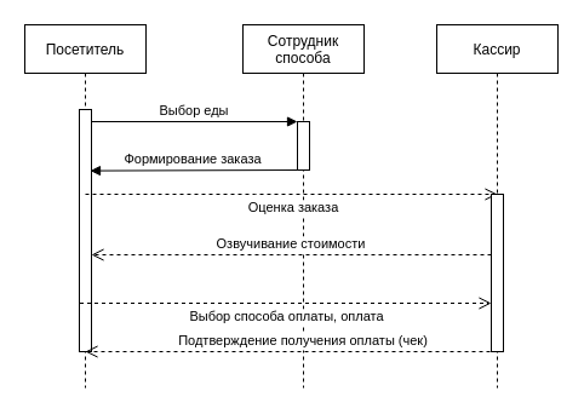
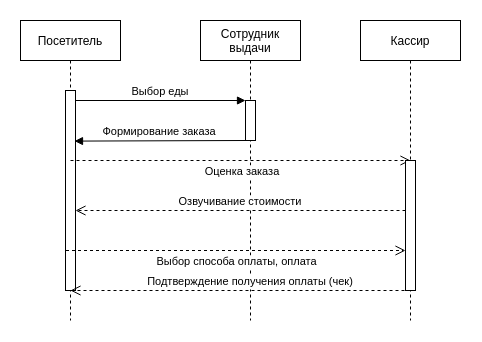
  <mxCell id="0" />
  <mxCell id="1" parent="0" />
  <mxCell id="2" value="Посетитель" style="shape=umlLifeline;perimeter=lifelinePerimeter;container=1;collapsible=0;recursiveResize=0;rounded=0;shadow=0;strokeWidth=1;" parent="1" vertex="1"><mxGeometry x="20" y="20" width="100" height="300" as="geometry" /></mxCell>
  <mxCell id="3" value="" style="points=[];perimeter=orthogonalPerimeter;rounded=0;shadow=0;strokeWidth=1;" parent="2" vertex="1"><mxGeometry x="45" y="70" width="10" height="200" as="geometry" /></mxCell>
- <mxCell id="4" value="Сотрудник&#10;способа" style="shape=umlLifeline;perimeter=lifelinePerimeter;container=1;collapsible=0;recursiveResize=0;rounded=0;shadow=0;strokeWidth=1;" parent="1" vertex="1"><mxGeometry x="200" y="20" width="100" height="300" as="geometry" /></mxCell>
+ <mxCell id="4" value="Сотрудник&#10;выдачи" style="shape=umlLifeline;perimeter=lifelinePerimeter;container=1;collapsible=0;recursiveResize=0;rounded=0;shadow=0;strokeWidth=1;" parent="1" vertex="1"><mxGeometry x="200" y="20" width="100" height="300" as="geometry" /></mxCell>
  <mxCell id="5" value="" style="points=[];perimeter=orthogonalPerimeter;rounded=0;shadow=0;strokeWidth=1;" parent="4" vertex="1"><mxGeometry x="45" y="80" width="10" height="40" as="geometry" /></mxCell>
  <mxCell id="6" value="Выбор способа оплаты, оплата" style="verticalAlign=bottom;endArrow=open;dashed=1;endSize=8;shadow=0;strokeWidth=1;" parent="4" edge="1"><mxGeometry x="0.01" y="-20" relative="1" as="geometry"><mxPoint x="205" y="230" as="targetPoint" /><mxPoint x="-134.5" y="230" as="sourcePoint" /><Array as="points"><mxPoint x="15.5" y="230" /></Array><mxPoint as="offset" /></mxGeometry></mxCell>
  <mxCell id="7" value="Озвучивание стоимости" style="verticalAlign=bottom;endArrow=open;dashed=1;endSize=8;shadow=0;strokeWidth=1;" parent="1" source="12" target="3" edge="1"><mxGeometry relative="1" as="geometry"><mxPoint x="175" y="176" as="targetPoint" /><Array as="points"><mxPoint x="240" y="210" /></Array></mxGeometry></mxCell>
  <mxCell id="8" value="Выбор еды" style="verticalAlign=bottom;endArrow=block;entryX=0;entryY=0;shadow=0;strokeWidth=1;" parent="1" source="3" target="5" edge="1"><mxGeometry relative="1" as="geometry"><mxPoint x="175" y="100" as="sourcePoint" /></mxGeometry></mxCell>
  <mxCell id="9" value="Формирование заказа" style="verticalAlign=bottom;endArrow=block;entryX=0.9;entryY=0.253;shadow=0;strokeWidth=1;entryDx=0;entryDy=0;entryPerimeter=0;" parent="1" source="5" target="3" edge="1"><mxGeometry relative="1" as="geometry"><mxPoint x="140" y="140" as="sourcePoint" /><mxPoint x="80" y="140" as="targetPoint" /></mxGeometry></mxCell>
  <mxCell id="10" value="Оценка заказа" style="verticalAlign=bottom;endArrow=open;dashed=1;endSize=8;shadow=0;strokeWidth=1;entryX=0.5;entryY=0;entryDx=0;entryDy=0;entryPerimeter=0;" parent="1" target="12" edge="1"><mxGeometry x="0.01" y="-20" relative="1" as="geometry"><mxPoint x="140" y="197" as="targetPoint" /><mxPoint x="70" y="160" as="sourcePoint" /><Array as="points"><mxPoint x="220" y="160" /></Array><mxPoint as="offset" /></mxGeometry></mxCell>
  <mxCell id="11" value="Кассир" style="shape=umlLifeline;perimeter=lifelinePerimeter;container=1;collapsible=0;recursiveResize=0;rounded=0;shadow=0;strokeWidth=1;" parent="1" vertex="1"><mxGeometry x="360" y="20" width="100" height="300" as="geometry" /></mxCell>
  <mxCell id="12" value="" style="points=[];perimeter=orthogonalPerimeter;rounded=0;shadow=0;strokeWidth=1;" parent="11" vertex="1"><mxGeometry x="45" y="140" width="10" height="130" as="geometry" /></mxCell>
  <mxCell id="13" value="Подтверждение получения оплаты (чек)" style="verticalAlign=bottom;endArrow=open;dashed=1;endSize=8;shadow=0;strokeWidth=1;" parent="1" edge="1"><mxGeometry x="-0.059" relative="1" as="geometry"><mxPoint x="70" y="290" as="targetPoint" /><mxPoint x="410" y="290" as="sourcePoint" /><Array as="points"><mxPoint x="235" y="290" /></Array><mxPoint as="offset" /></mxGeometry></mxCell>
